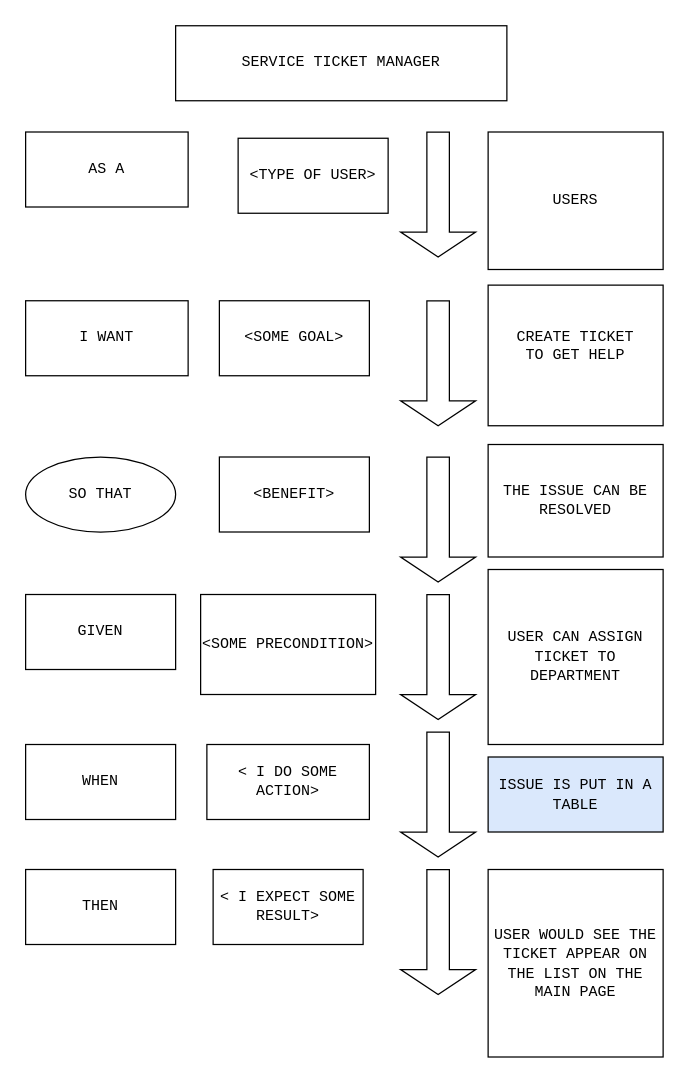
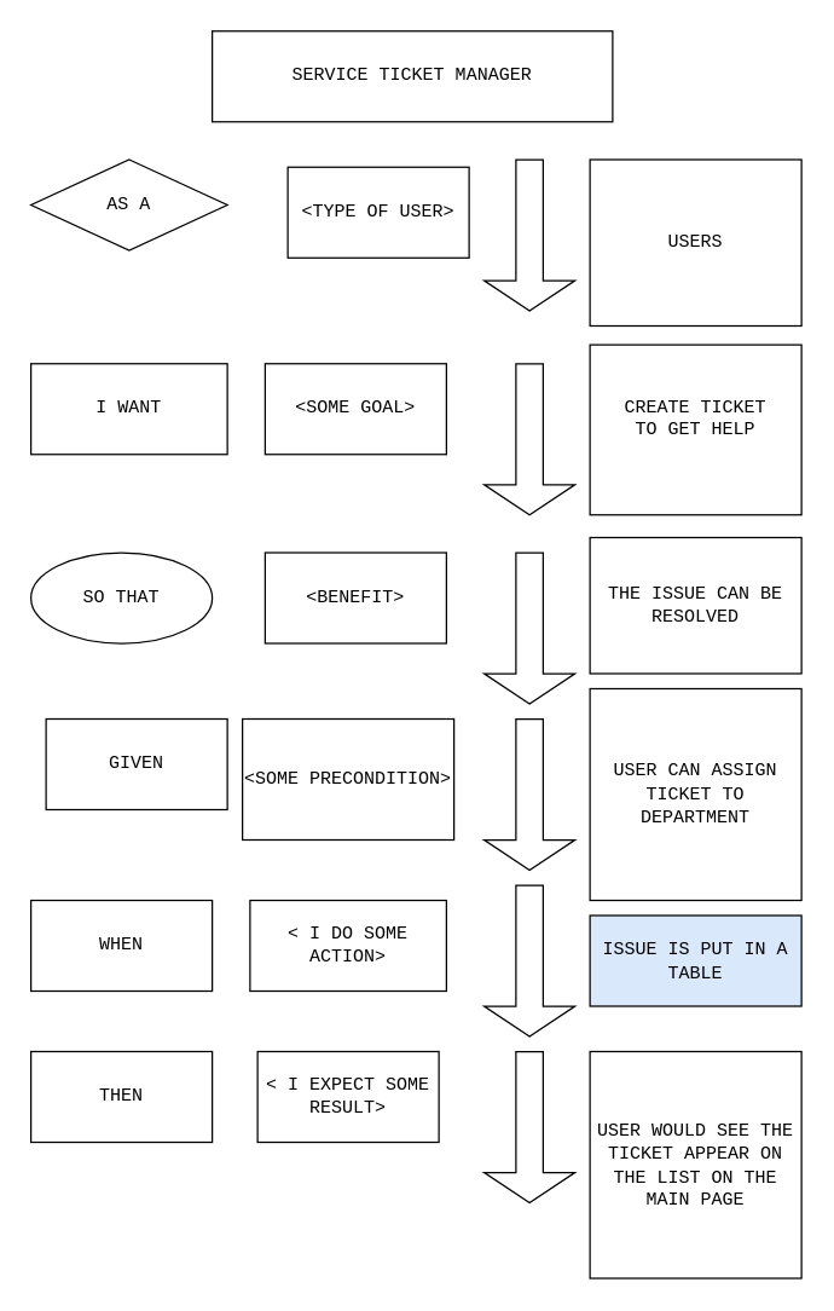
  <mxCell id="0" />
  <mxCell id="1" parent="0" />
- <mxCell id="2" value="AS A " style="rounded=0;whiteSpace=wrap;html=1;fontFamily=Courier New;" parent="1" vertex="1"><mxGeometry x="20" y="105" width="130" height="60" as="geometry" /></mxCell>
+ <mxCell id="2" value="AS A " style="rhombus;whiteSpace=wrap;html=1;fontFamily=Courier New;" parent="1" vertex="1"><mxGeometry x="20" y="105" width="130" height="60" as="geometry" /></mxCell>
  <mxCell id="3" value="I WANT" style="rounded=0;whiteSpace=wrap;html=1;fontFamily=Courier New;" parent="1" vertex="1"><mxGeometry x="20" y="240" width="130" height="60" as="geometry" /></mxCell>
  <mxCell id="4" value="SO THAT" style="ellipse;whiteSpace=wrap;html=1;fontFamily=Courier New;" parent="1" vertex="1"><mxGeometry x="20" y="365" width="120" height="60" as="geometry" /></mxCell>
  <mxCell id="5" value="&amp;lt;BENEFIT&amp;gt;" style="rounded=0;whiteSpace=wrap;html=1;fontFamily=Courier New;" parent="1" vertex="1"><mxGeometry x="175" y="365" width="120" height="60" as="geometry" /></mxCell>
  <mxCell id="6" value="" style="shape=singleArrow;direction=south;whiteSpace=wrap;html=1;fontFamily=Courier New;" parent="1" vertex="1"><mxGeometry x="320" y="585" width="60" height="100" as="geometry" /></mxCell>
  <mxCell id="7" value="&lt;div align=&quot;center&quot;&gt;&amp;lt;SOME PRECONDITION&amp;gt;&lt;/div&gt;" style="rounded=0;whiteSpace=wrap;html=1;sketch=0;fontFamily=Courier New;align=center;" parent="1" vertex="1"><mxGeometry x="160" y="475" width="140" height="80" as="geometry" /></mxCell>
  <mxCell id="8" value="&amp;lt;SOME GOAL&amp;gt;" style="rounded=0;whiteSpace=wrap;html=1;sketch=0;fontFamily=Courier New;" parent="1" vertex="1"><mxGeometry x="175" y="240" width="120" height="60" as="geometry" /></mxCell>
  <mxCell id="9" value="&amp;lt;TYPE OF USER&amp;gt;" style="rounded=0;whiteSpace=wrap;html=1;sketch=0;fontFamily=Courier New;" parent="1" vertex="1"><mxGeometry x="190" y="110" width="120" height="60" as="geometry" /></mxCell>
  <mxCell id="10" value="&amp;lt; I DO SOME ACTION&amp;gt;" style="rounded=0;whiteSpace=wrap;html=1;sketch=0;fontFamily=Courier New;" parent="1" vertex="1"><mxGeometry x="165" y="595" width="130" height="60" as="geometry" /></mxCell>
  <mxCell id="11" value="WHEN" style="rounded=0;whiteSpace=wrap;html=1;sketch=0;fontFamily=Courier New;" parent="1" vertex="1"><mxGeometry x="20" y="595" width="120" height="60" as="geometry" /></mxCell>
- <mxCell id="12" value="GIVEN" style="rounded=0;whiteSpace=wrap;html=1;sketch=0;fontFamily=Courier New;" parent="1" vertex="1"><mxGeometry x="20" y="475" width="120" height="60" as="geometry" /></mxCell>
+ <mxCell id="12" value="GIVEN" style="rounded=0;whiteSpace=wrap;html=1;sketch=0;fontFamily=Courier New;" parent="1" vertex="1"><mxGeometry x="30" y="475" width="120" height="60" as="geometry" /></mxCell>
  <mxCell id="13" value="&amp;lt; I EXPECT SOME RESULT&amp;gt;" style="rounded=0;whiteSpace=wrap;html=1;sketch=0;fontFamily=Courier New;" parent="1" vertex="1"><mxGeometry x="170" y="695" width="120" height="60" as="geometry" /></mxCell>
  <mxCell id="14" value="THEN" style="rounded=0;whiteSpace=wrap;html=1;sketch=0;fontFamily=Courier New;" parent="1" vertex="1"><mxGeometry x="20" y="695" width="120" height="60" as="geometry" /></mxCell>
  <mxCell id="15" value="USERS" style="rounded=0;whiteSpace=wrap;html=1;sketch=0;fontFamily=Courier New;" parent="1" vertex="1"><mxGeometry x="390" y="105" width="140" height="110" as="geometry" /></mxCell>
  <mxCell id="16" value="&lt;div&gt;CREATE TICKET&lt;/div&gt;&lt;div&gt;TO GET HELP &lt;br&gt;&lt;/div&gt;&lt;div&gt;&lt;br&gt;&lt;/div&gt;" style="rounded=0;whiteSpace=wrap;html=1;sketch=0;fontFamily=Courier New;" parent="1" vertex="1"><mxGeometry x="390" y="227.5" width="140" height="112.5" as="geometry" /></mxCell>
  <mxCell id="17" style="edgeStyle=orthogonalEdgeStyle;curved=0;rounded=1;sketch=0;orthogonalLoop=1;jettySize=auto;html=1;exitX=0.5;exitY=1;exitDx=0;exitDy=0;fontFamily=Courier New;" parent="1" source="15" target="15" edge="1"><mxGeometry relative="1" as="geometry" /></mxCell>
  <mxCell id="18" value="" style="shape=singleArrow;direction=south;whiteSpace=wrap;html=1;fontFamily=Courier New;" parent="1" vertex="1"><mxGeometry x="320" y="475" width="60" height="100" as="geometry" /></mxCell>
  <mxCell id="19" value="" style="shape=singleArrow;direction=south;whiteSpace=wrap;html=1;fontFamily=Courier New;" parent="1" vertex="1"><mxGeometry x="320" y="105" width="60" height="100" as="geometry" /></mxCell>
  <mxCell id="20" value="" style="shape=singleArrow;direction=south;whiteSpace=wrap;html=1;fontFamily=Courier New;" parent="1" vertex="1"><mxGeometry x="320" y="240" width="60" height="100" as="geometry" /></mxCell>
  <mxCell id="21" value="" style="shape=singleArrow;direction=south;whiteSpace=wrap;html=1;fontFamily=Courier New;" parent="1" vertex="1"><mxGeometry x="320" y="365" width="60" height="100" as="geometry" /></mxCell>
  <mxCell id="22" value="SERVICE TICKET MANAGER" style="rounded=0;whiteSpace=wrap;html=1;sketch=0;fontFamily=Courier New;" parent="1" vertex="1"><mxGeometry x="140" y="20" width="265" height="60" as="geometry" /></mxCell>
  <mxCell id="23" value="THE ISSUE CAN BE RESOLVED" style="rounded=0;whiteSpace=wrap;html=1;sketch=0;fontFamily=Courier New;" parent="1" vertex="1"><mxGeometry x="390" y="355" width="140" height="90" as="geometry" /></mxCell>
  <mxCell id="24" value="" style="shape=singleArrow;direction=south;whiteSpace=wrap;html=1;fontFamily=Courier New;" parent="1" vertex="1"><mxGeometry x="320" y="695" width="60" height="100" as="geometry" /></mxCell>
  <mxCell id="25" value="&lt;font face=&quot;Courier New&quot;&gt;USER CAN ASSIGN TICKET TO DEPARTMENT&lt;/font&gt;" style="rounded=0;whiteSpace=wrap;html=1;sketch=0;" parent="1" vertex="1"><mxGeometry x="390" y="455" width="140" height="140" as="geometry" /></mxCell>
  <mxCell id="26" value="&lt;font face=&quot;Courier New&quot;&gt;ISSUE IS PUT IN A TABLE &lt;br&gt;&lt;/font&gt;" style="rounded=0;whiteSpace=wrap;html=1;sketch=0;fillColor=#dae8fc;" parent="1" vertex="1"><mxGeometry x="390" y="605" width="140" height="60" as="geometry" /></mxCell>
  <mxCell id="27" value="&lt;font face=&quot;Courier New&quot;&gt;USER WOULD SEE THE TICKET APPEAR ON THE LIST ON THE MAIN PAGE &lt;/font&gt;" style="rounded=0;whiteSpace=wrap;html=1;sketch=0;" parent="1" vertex="1"><mxGeometry x="390" y="695" width="140" height="150" as="geometry" /></mxCell>
